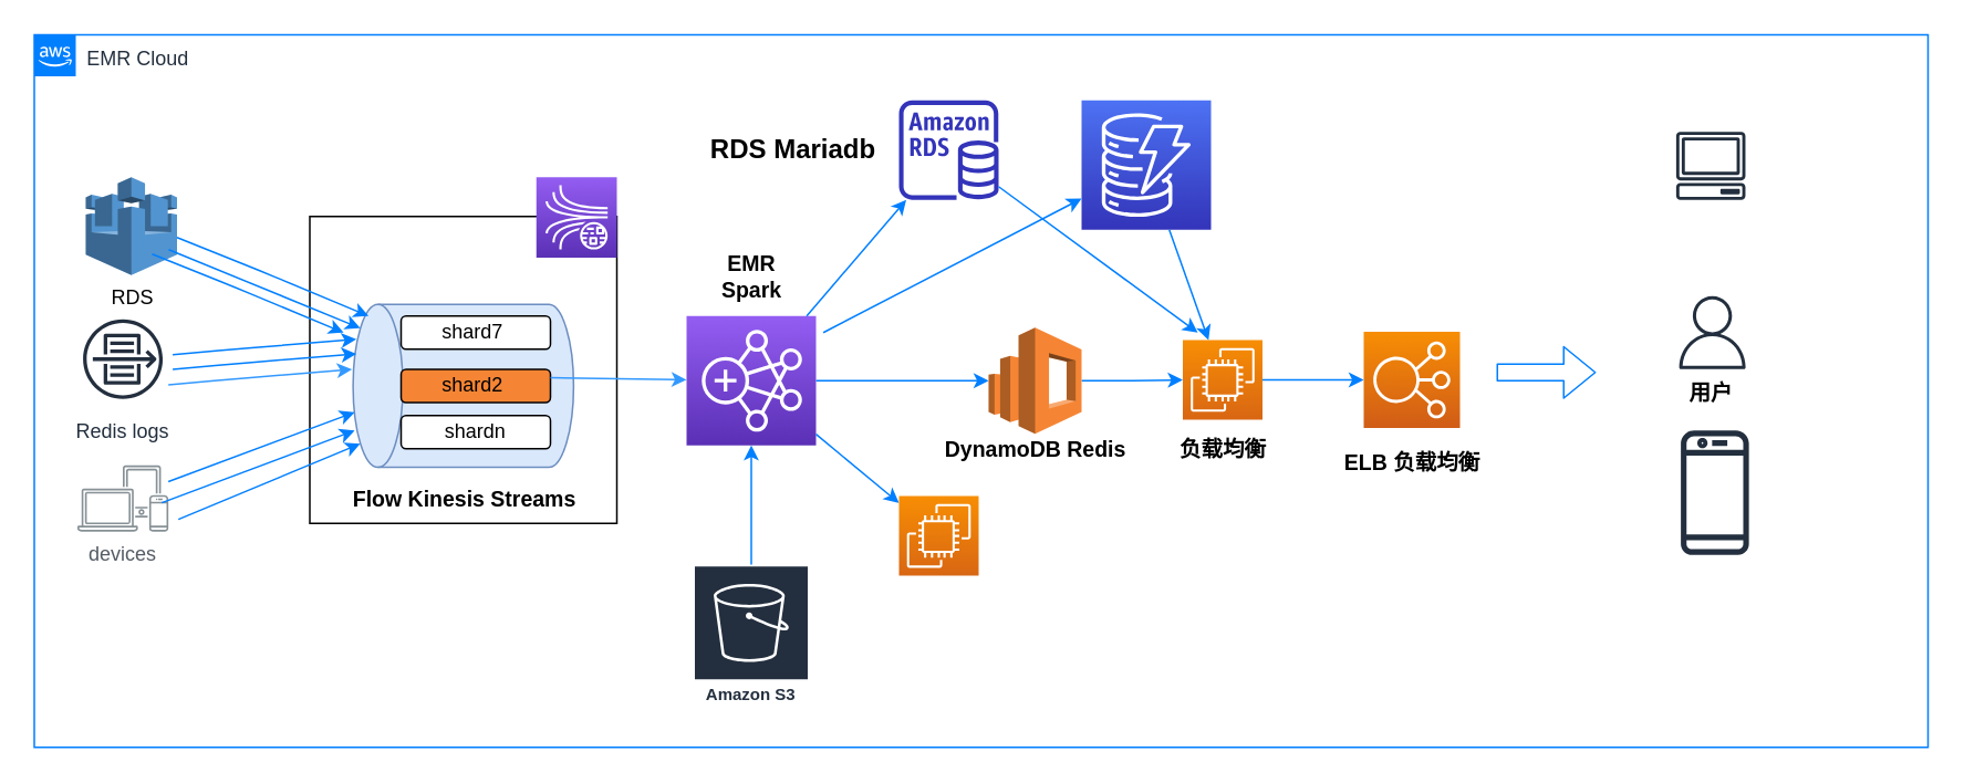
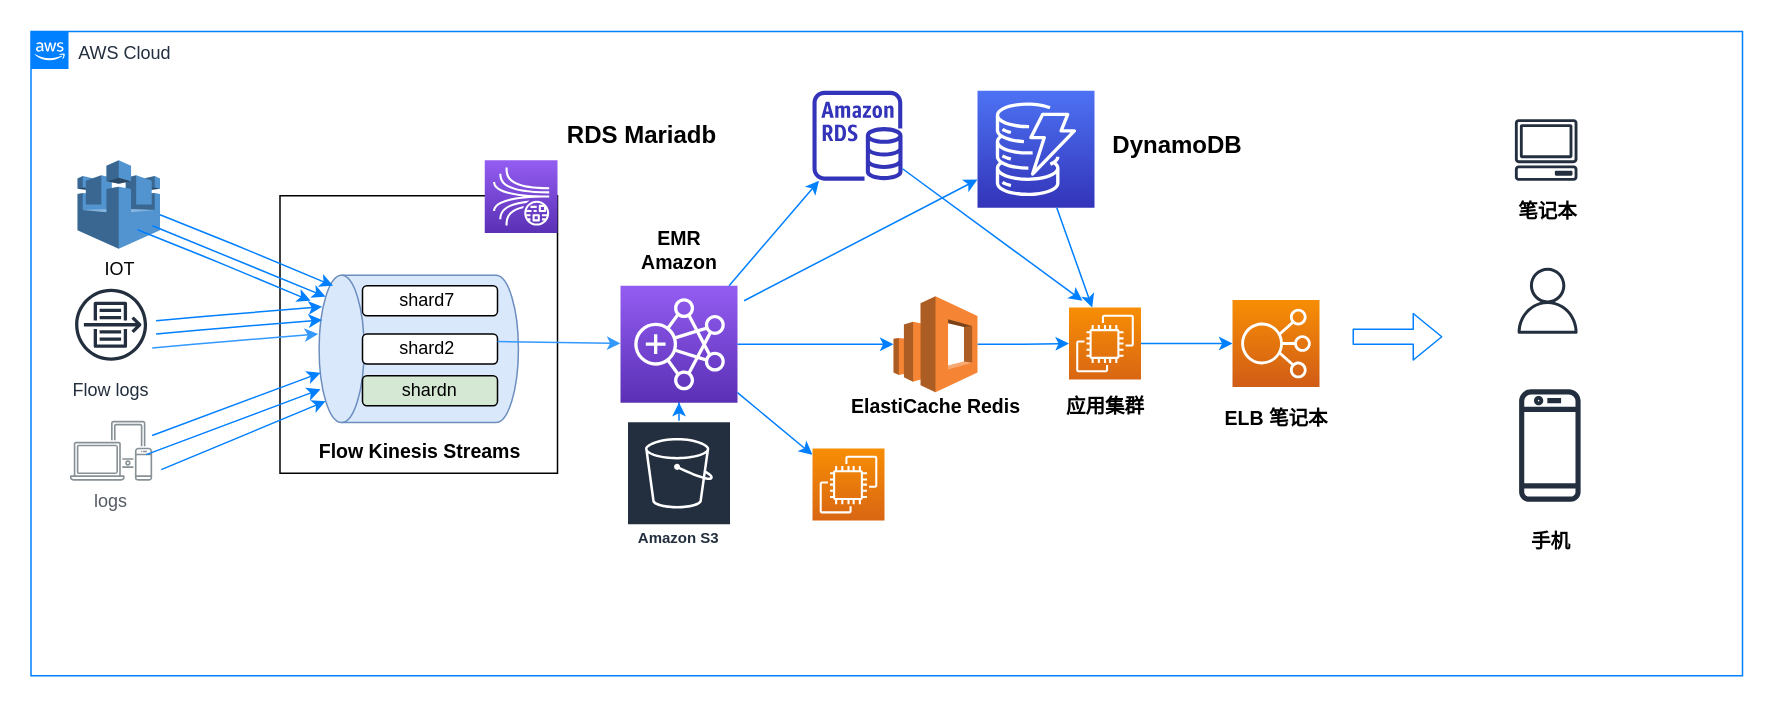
  <mxCell id="0" />
  <mxCell id="1" parent="0" />
- <mxCell id="2" value="EMR Cloud" style="points=[[0,0],[0.25,0],[0.5,0],[0.75,0],[1,0],[1,0.25],[1,0.5],[1,0.75],[1,1],[0.75,1],[0.5,1],[0.25,1],[0,1],[0,0.75],[0,0.5],[0,0.25]];outlineConnect=0;gradientColor=none;html=1;whiteSpace=wrap;fontSize=12;fontStyle=0;shape=mxgraph.aws4.group;grIcon=mxgraph.aws4.group_aws_cloud_alt;fillColor=none;verticalAlign=top;align=left;spacingLeft=30;fontColor=#232F3E;dashed=0;labelBackgroundColor=#ffffff;strokeColor=#007FFF;" parent="1" vertex="1"><mxGeometry x="20" y="20.5" width="1141" height="429.5" as="geometry" /></mxCell>
- <mxCell id="3" value="RDS" style="outlineConnect=0;dashed=0;verticalLabelPosition=bottom;verticalAlign=top;align=center;html=1;shape=mxgraph.aws3.aws_iot;fillColor=#5294CF;gradientColor=none;" vertex="1" parent="1"><mxGeometry x="51" y="106.25" width="55" height="59" as="geometry" /></mxCell>
- <mxCell id="4" value="Redis logs" style="outlineConnect=0;fontColor=#232F3E;gradientColor=none;strokeColor=#232F3E;fillColor=#ffffff;dashed=0;verticalLabelPosition=bottom;verticalAlign=top;align=center;html=1;fontSize=12;fontStyle=0;aspect=fixed;shape=mxgraph.aws4.resourceIcon;resIcon=mxgraph.aws4.flow_logs;" vertex="1" parent="1"><mxGeometry x="43.39" y="186" width="60" height="60" as="geometry" /></mxCell>
+ <mxCell id="2" value="AWS Cloud" style="points=[[0,0],[0.25,0],[0.5,0],[0.75,0],[1,0],[1,0.25],[1,0.5],[1,0.75],[1,1],[0.75,1],[0.5,1],[0.25,1],[0,1],[0,0.75],[0,0.5],[0,0.25]];outlineConnect=0;gradientColor=none;html=1;whiteSpace=wrap;fontSize=12;fontStyle=0;shape=mxgraph.aws4.group;grIcon=mxgraph.aws4.group_aws_cloud_alt;fillColor=none;verticalAlign=top;align=left;spacingLeft=30;fontColor=#232F3E;dashed=0;labelBackgroundColor=#ffffff;strokeColor=#007FFF;" parent="1" vertex="1"><mxGeometry x="20" y="20.5" width="1141" height="429.5" as="geometry" /></mxCell>
+ <mxCell id="3" value="IOT" style="outlineConnect=0;dashed=0;verticalLabelPosition=bottom;verticalAlign=top;align=center;html=1;shape=mxgraph.aws3.aws_iot;fillColor=#5294CF;gradientColor=none;" vertex="1" parent="1"><mxGeometry x="51" y="106.25" width="55" height="59" as="geometry" /></mxCell>
+ <mxCell id="4" value="Flow logs" style="outlineConnect=0;fontColor=#232F3E;gradientColor=none;strokeColor=#232F3E;fillColor=#ffffff;dashed=0;verticalLabelPosition=bottom;verticalAlign=top;align=center;html=1;fontSize=12;fontStyle=0;aspect=fixed;shape=mxgraph.aws4.resourceIcon;resIcon=mxgraph.aws4.flow_logs;" vertex="1" parent="1"><mxGeometry x="43.39" y="186" width="60" height="60" as="geometry" /></mxCell>
  <mxCell id="5" value="" style="edgeStyle=orthogonalEdgeStyle;rounded=0;orthogonalLoop=1;jettySize=auto;html=1;strokeColor=#007FFF;fontSize=13;" edge="1" parent="1" source="6" target="25"><mxGeometry relative="1" as="geometry" /></mxCell>
- <mxCell id="6" value="Amazon S3" style="outlineConnect=0;fontColor=#232F3E;gradientColor=none;strokeColor=#ffffff;fillColor=#232F3E;dashed=0;verticalLabelPosition=middle;verticalAlign=bottom;align=center;html=1;whiteSpace=wrap;fontSize=10;fontStyle=1;spacing=3;shape=mxgraph.aws4.productIcon;prIcon=mxgraph.aws4.s3;" vertex="1" parent="1"><mxGeometry x="417" y="340" width="70" height="88" as="geometry" /></mxCell>
+ <mxCell id="6" value="Amazon S3" style="outlineConnect=0;fontColor=#232F3E;gradientColor=none;strokeColor=#ffffff;fillColor=#232F3E;dashed=0;verticalLabelPosition=middle;verticalAlign=bottom;align=center;html=1;whiteSpace=wrap;fontSize=10;fontStyle=1;spacing=3;shape=mxgraph.aws4.productIcon;prIcon=mxgraph.aws4.s3;" vertex="1" parent="1"><mxGeometry x="417" y="280" width="70" height="88" as="geometry" /></mxCell>
  <mxCell id="7" value="&lt;br&gt;" style="whiteSpace=wrap;html=1;aspect=fixed;" vertex="1" parent="1"><mxGeometry x="186" y="130" width="185" height="185" as="geometry" /></mxCell>
  <mxCell id="8" value="" style="outlineConnect=0;fontColor=#232F3E;gradientColor=#945DF2;gradientDirection=north;fillColor=#5A30B5;strokeColor=#ffffff;dashed=0;verticalLabelPosition=bottom;verticalAlign=top;align=center;html=1;fontSize=12;fontStyle=0;aspect=fixed;shape=mxgraph.aws4.resourceIcon;resIcon=mxgraph.aws4.kinesis_data_streams;" vertex="1" parent="1"><mxGeometry x="322.5" y="106.25" width="48.5" height="48.5" as="geometry" /></mxCell>
- <mxCell id="9" value="devices" style="outlineConnect=0;gradientColor=none;fontColor=#545B64;strokeColor=none;fillColor=#879196;dashed=0;verticalLabelPosition=bottom;verticalAlign=top;align=center;html=1;fontSize=12;fontStyle=0;aspect=fixed;shape=mxgraph.aws4.illustration_devices;pointerEvents=1" vertex="1" parent="1"><mxGeometry x="45.99" y="280" width="54.79" height="40" as="geometry" /></mxCell>
+ <mxCell id="9" value="logs" style="outlineConnect=0;gradientColor=none;fontColor=#545B64;strokeColor=none;fillColor=#879196;dashed=0;verticalLabelPosition=bottom;verticalAlign=top;align=center;html=1;fontSize=12;fontStyle=0;aspect=fixed;shape=mxgraph.aws4.illustration_devices;pointerEvents=1" vertex="1" parent="1"><mxGeometry x="45.99" y="280" width="54.79" height="40" as="geometry" /></mxCell>
  <mxCell id="10" value="" style="shape=cylinder3;whiteSpace=wrap;html=1;boundedLbl=1;backgroundOutline=1;size=15;rotation=-90;fillColor=#dae8fc;strokeColor=#6c8ebf;" vertex="1" parent="1"><mxGeometry x="229.44" y="165.7" width="98.12" height="132.87" as="geometry" /></mxCell>
  <mxCell id="11" value="shard7&amp;nbsp;" style="rounded=1;whiteSpace=wrap;html=1;" vertex="1" parent="1"><mxGeometry x="241" y="190" width="90" height="20" as="geometry" /></mxCell>
- <mxCell id="12" value="shard2&amp;nbsp;" style="rounded=1;whiteSpace=wrap;html=1;fillColor=#f58534;" vertex="1" parent="1"><mxGeometry x="241" y="222.13" width="90" height="20" as="geometry" /></mxCell>
- <mxCell id="13" value="shardn" style="rounded=1;whiteSpace=wrap;html=1;" vertex="1" parent="1"><mxGeometry x="241" y="250" width="90" height="20" as="geometry" /></mxCell>
+ <mxCell id="12" value="shard2&amp;nbsp;" style="rounded=1;whiteSpace=wrap;html=1;" vertex="1" parent="1"><mxGeometry x="241" y="222.13" width="90" height="20" as="geometry" /></mxCell>
+ <mxCell id="13" value="shardn" style="rounded=1;whiteSpace=wrap;html=1;fillColor=#d5e8d4;" vertex="1" parent="1"><mxGeometry x="241" y="250" width="90" height="20" as="geometry" /></mxCell>
  <mxCell id="14" value="" style="endArrow=classic;html=1;entryX=0.338;entryY=0.007;entryDx=0;entryDy=0;entryPerimeter=0;fillColor=#d5e8d4;strokeColor=#007FFF;" edge="1" parent="1" source="9" target="10"><mxGeometry width="50" height="50" relative="1" as="geometry"><mxPoint x="511" y="400" as="sourcePoint" /><mxPoint x="561" y="350" as="targetPoint" /></mxGeometry></mxCell>
  <mxCell id="15" value="" style="endArrow=classic;html=1;fillColor=#d5e8d4;entryX=0.226;entryY=0.007;entryDx=0;entryDy=0;entryPerimeter=0;strokeColor=#007FFF;" edge="1" parent="1" target="10"><mxGeometry width="50" height="50" relative="1" as="geometry"><mxPoint x="96.82" y="302.614" as="sourcePoint" /><mxPoint x="201" y="270" as="targetPoint" /></mxGeometry></mxCell>
  <mxCell id="16" value="" style="endArrow=classic;html=1;entryX=0.145;entryY=0;entryDx=0;entryDy=4.35;entryPerimeter=0;fillColor=#d5e8d4;strokeColor=#007FFF;" edge="1" parent="1" target="10"><mxGeometry width="50" height="50" relative="1" as="geometry"><mxPoint x="106.82" y="312.614" as="sourcePoint" /><mxPoint x="206" y="282" as="targetPoint" /></mxGeometry></mxCell>
  <mxCell id="17" value="" style="endArrow=classic;html=1;fillColor=#d5e8d4;entryX=0.787;entryY=0.015;entryDx=0;entryDy=0;entryPerimeter=0;strokeColor=#007FFF;" edge="1" parent="1" source="4" target="10"><mxGeometry width="50" height="50" relative="1" as="geometry"><mxPoint x="106.82" y="312.614" as="sourcePoint" /><mxPoint x="211" y="280" as="targetPoint" /><Array as="points"><mxPoint x="141" y="210" /></Array></mxGeometry></mxCell>
  <mxCell id="18" value="" style="endArrow=classic;html=1;fillColor=#d5e8d4;entryX=0.787;entryY=0.015;entryDx=0;entryDy=0;entryPerimeter=0;strokeColor=#007FFF;" edge="1" parent="1"><mxGeometry width="50" height="50" relative="1" as="geometry"><mxPoint x="103.39" y="222.128" as="sourcePoint" /><mxPoint x="214.058" y="212.765" as="targetPoint" /><Array as="points"><mxPoint x="141" y="218.79" /></Array></mxGeometry></mxCell>
  <mxCell id="19" value="" style="endArrow=classic;html=1;fillColor=#d5e8d4;entryX=0.787;entryY=0.015;entryDx=0;entryDy=0;entryPerimeter=0;strokeColor=#3399FF;" edge="1" parent="1"><mxGeometry width="50" height="50" relative="1" as="geometry"><mxPoint x="100.78" y="231.498" as="sourcePoint" /><mxPoint x="211.448" y="222.135" as="targetPoint" /><Array as="points"><mxPoint x="138.39" y="228.16" /></Array></mxGeometry></mxCell>
  <mxCell id="20" value="" style="endArrow=classic;html=1;entryX=0.855;entryY=0;entryDx=0;entryDy=4.35;entryPerimeter=0;fillColor=#d5e8d4;strokeColor=#007FFF;" edge="1" parent="1" target="10"><mxGeometry width="50" height="50" relative="1" as="geometry"><mxPoint x="101" y="150" as="sourcePoint" /><mxPoint x="561" y="350" as="targetPoint" /></mxGeometry></mxCell>
  <mxCell id="21" value="" style="endArrow=classic;html=1;entryX=0.855;entryY=0;entryDx=0;entryDy=4.35;entryPerimeter=0;fillColor=#d5e8d4;strokeColor=#007FFF;" edge="1" parent="1"><mxGeometry width="50" height="50" relative="1" as="geometry"><mxPoint x="106" y="142.7" as="sourcePoint" /><mxPoint x="221.415" y="190.002" as="targetPoint" /><Array as="points"><mxPoint x="156" y="162.7" /></Array></mxGeometry></mxCell>
  <mxCell id="22" value="" style="endArrow=classic;html=1;entryX=0.855;entryY=0;entryDx=0;entryDy=4.35;entryPerimeter=0;fillColor=#d5e8d4;strokeColor=#007FFF;" edge="1" parent="1"><mxGeometry width="50" height="50" relative="1" as="geometry"><mxPoint x="91" y="152.7" as="sourcePoint" /><mxPoint x="206.415" y="200.002" as="targetPoint" /><Array as="points"><mxPoint x="141" y="172.7" /></Array></mxGeometry></mxCell>
  <mxCell id="23" value="&lt;b style=&quot;font-size: 13px;&quot;&gt;Flow Kinesis Streams&lt;/b&gt;" style="text;html=1;resizable=0;autosize=1;align=center;verticalAlign=middle;points=[];fillColor=none;strokeColor=none;rounded=0;strokeWidth=3;fontSize=13;" vertex="1" parent="1"><mxGeometry x="193.5" y="290" width="170" height="20" as="geometry" /></mxCell>
  <mxCell id="24" value="" style="edgeStyle=orthogonalEdgeStyle;rounded=0;orthogonalLoop=1;jettySize=auto;html=1;strokeColor=#007FFF;fontSize=13;" edge="1" parent="1" source="25" target="38"><mxGeometry relative="1" as="geometry" /></mxCell>
  <mxCell id="25" value="" style="outlineConnect=0;fontColor=#232F3E;gradientColor=#945DF2;gradientDirection=north;fillColor=#5A30B5;strokeColor=#ffffff;dashed=0;verticalLabelPosition=bottom;verticalAlign=top;align=center;html=1;fontSize=12;fontStyle=0;aspect=fixed;shape=mxgraph.aws4.resourceIcon;resIcon=mxgraph.aws4.emr;" vertex="1" parent="1"><mxGeometry x="413" y="190" width="78" height="78" as="geometry" /></mxCell>
  <mxCell id="26" value="" style="outlineConnect=0;fontColor=#232F3E;gradientColor=none;fillColor=#3334B9;strokeColor=none;dashed=0;verticalLabelPosition=bottom;verticalAlign=top;align=center;html=1;fontSize=12;fontStyle=0;aspect=fixed;pointerEvents=1;shape=mxgraph.aws4.rds_instance;" vertex="1" parent="1"><mxGeometry x="541" y="60" width="60" height="60" as="geometry" /></mxCell>
  <mxCell id="27" value="" style="endArrow=classic;html=1;fillColor=#d5e8d4;strokeColor=#3399FF;" edge="1" parent="1" target="25"><mxGeometry width="50" height="50" relative="1" as="geometry"><mxPoint x="331" y="227.178" as="sourcePoint" /><mxPoint x="441.668" y="217.815" as="targetPoint" /><Array as="points" /></mxGeometry></mxCell>
- <mxCell id="28" value="&lt;b&gt;EMR&lt;br&gt;Spark&lt;br&gt;&lt;/b&gt;" style="text;html=1;resizable=0;autosize=1;align=center;verticalAlign=middle;points=[];fillColor=none;strokeColor=none;rounded=0;strokeWidth=3;fontSize=13;" vertex="1" parent="1"><mxGeometry x="427" y="146" width="50" height="40" as="geometry" /></mxCell>
+ <mxCell id="28" value="&lt;b&gt;EMR&lt;br&gt;Amazon&lt;br&gt;&lt;/b&gt;" style="text;html=1;resizable=0;autosize=1;align=center;verticalAlign=middle;points=[];fillColor=none;strokeColor=none;rounded=0;strokeWidth=3;fontSize=13;" vertex="1" parent="1"><mxGeometry x="427" y="146" width="50" height="40" as="geometry" /></mxCell>
  <mxCell id="29" value="" style="endArrow=classic;html=1;strokeColor=#007FFF;fontSize=13;" edge="1" parent="1" source="25" target="26"><mxGeometry width="50" height="50" relative="1" as="geometry"><mxPoint x="501" y="215.25" as="sourcePoint" /><mxPoint x="551" y="165.25" as="targetPoint" /></mxGeometry></mxCell>
  <mxCell id="30" value="" style="endArrow=classic;html=1;strokeColor=#007FFF;fontSize=13;" edge="1" parent="1" source="25" target="32"><mxGeometry width="50" height="50" relative="1" as="geometry"><mxPoint x="511" y="225.25" as="sourcePoint" /><mxPoint x="537" y="280" as="targetPoint" /></mxGeometry></mxCell>
- <mxCell id="31" value="&lt;b&gt;负载均衡&lt;br&gt;&lt;/b&gt;" style="text;html=1;resizable=0;autosize=1;align=center;verticalAlign=middle;points=[];fillColor=none;strokeColor=none;rounded=0;strokeWidth=3;fontSize=13;" vertex="1" parent="1"><mxGeometry x="701" y="260" width="70" height="20" as="geometry" /></mxCell>
+ <mxCell id="31" value="&lt;b&gt;应用集群&lt;br&gt;&lt;/b&gt;" style="text;html=1;resizable=0;autosize=1;align=center;verticalAlign=middle;points=[];fillColor=none;strokeColor=none;rounded=0;strokeWidth=3;fontSize=13;" vertex="1" parent="1"><mxGeometry x="701" y="260" width="70" height="20" as="geometry" /></mxCell>
  <mxCell id="32" value="" style="outlineConnect=0;fontColor=#232F3E;gradientColor=#F78E04;gradientDirection=north;fillColor=#D86613;strokeColor=#ffffff;dashed=0;verticalLabelPosition=bottom;verticalAlign=top;align=center;html=1;fontSize=12;fontStyle=0;aspect=fixed;shape=mxgraph.aws4.resourceIcon;resIcon=mxgraph.aws4.ec2;fontFamily=Helvetica;" vertex="1" parent="1"><mxGeometry x="541" y="298.57" width="48" height="48" as="geometry" /></mxCell>
  <mxCell id="33" value="" style="edgeStyle=orthogonalEdgeStyle;rounded=0;orthogonalLoop=1;jettySize=auto;html=1;strokeColor=#007FFF;fontSize=13;" edge="1" parent="1" source="34" target="42"><mxGeometry relative="1" as="geometry" /></mxCell>
  <mxCell id="34" value="" style="outlineConnect=0;fontColor=#232F3E;gradientColor=#F78E04;gradientDirection=north;fillColor=#D86613;strokeColor=#ffffff;dashed=0;verticalLabelPosition=bottom;verticalAlign=top;align=center;html=1;fontSize=12;fontStyle=0;aspect=fixed;shape=mxgraph.aws4.resourceIcon;resIcon=mxgraph.aws4.ec2;fontFamily=Helvetica;" vertex="1" parent="1"><mxGeometry x="712" y="204.5" width="48" height="48" as="geometry" /></mxCell>
  <mxCell id="35" value="" style="outlineConnect=0;fontColor=#232F3E;gradientColor=#4D72F3;gradientDirection=north;fillColor=#3334B9;strokeColor=#ffffff;dashed=0;verticalLabelPosition=bottom;verticalAlign=top;align=center;html=1;fontSize=12;fontStyle=0;aspect=fixed;shape=mxgraph.aws4.resourceIcon;resIcon=mxgraph.aws4.dynamodb;" vertex="1" parent="1"><mxGeometry x="651" y="60" width="78" height="78" as="geometry" /></mxCell>
  <mxCell id="36" value="" style="endArrow=classic;html=1;strokeColor=#007FFF;fontSize=13;" edge="1" parent="1" target="35"><mxGeometry width="50" height="50" relative="1" as="geometry"><mxPoint x="495.388" y="200" as="sourcePoint" /><mxPoint x="555.317" y="130" as="targetPoint" /></mxGeometry></mxCell>
  <mxCell id="37" value="" style="edgeStyle=orthogonalEdgeStyle;rounded=0;orthogonalLoop=1;jettySize=auto;html=1;strokeColor=#007FFF;fontSize=13;" edge="1" parent="1" source="38" target="34"><mxGeometry relative="1" as="geometry" /></mxCell>
  <mxCell id="38" value="" style="outlineConnect=0;dashed=0;verticalLabelPosition=bottom;verticalAlign=top;align=center;html=1;shape=mxgraph.aws3.elasticsearch_service;fillColor=#F58534;gradientColor=none;strokeColor=#007FFF;strokeWidth=3;fontSize=13;" vertex="1" parent="1"><mxGeometry x="595" y="197" width="56" height="64" as="geometry" /></mxCell>
- <mxCell id="39" value="&lt;b&gt;DynamoDB Redis&lt;br&gt;&lt;/b&gt;" style="text;html=1;resizable=0;autosize=1;align=center;verticalAlign=middle;points=[];fillColor=none;strokeColor=none;rounded=0;strokeWidth=3;fontSize=13;" vertex="1" parent="1"><mxGeometry x="558" y="260" width="130" height="20" as="geometry" /></mxCell>
+ <mxCell id="39" value="&lt;b&gt;ElastiCache Redis&lt;br&gt;&lt;/b&gt;" style="text;html=1;resizable=0;autosize=1;align=center;verticalAlign=middle;points=[];fillColor=none;strokeColor=none;rounded=0;strokeWidth=3;fontSize=13;" vertex="1" parent="1"><mxGeometry x="558" y="260" width="130" height="20" as="geometry" /></mxCell>
  <mxCell id="40" value="" style="endArrow=classic;html=1;strokeColor=#007FFF;fontSize=13;" edge="1" parent="1" source="26"><mxGeometry width="50" height="50" relative="1" as="geometry"><mxPoint x="495.388" y="200" as="sourcePoint" /><mxPoint x="721" y="200" as="targetPoint" /></mxGeometry></mxCell>
  <mxCell id="41" value="" style="endArrow=classic;html=1;strokeColor=#007FFF;fontSize=13;" edge="1" parent="1" source="35" target="34"><mxGeometry width="50" height="50" relative="1" as="geometry"><mxPoint x="611" y="125.182" as="sourcePoint" /><mxPoint x="722" y="218.355" as="targetPoint" /></mxGeometry></mxCell>
  <mxCell id="42" value="" style="outlineConnect=0;fontColor=#232F3E;gradientColor=#F78E04;gradientDirection=north;fillColor=#D05C17;strokeColor=#ffffff;dashed=0;verticalLabelPosition=bottom;verticalAlign=top;align=center;html=1;fontSize=12;fontStyle=0;aspect=fixed;shape=mxgraph.aws4.resourceIcon;resIcon=mxgraph.aws4.elastic_load_balancing;" vertex="1" parent="1"><mxGeometry x="821" y="199.5" width="58" height="58" as="geometry" /></mxCell>
- <mxCell id="43" value="&lt;b&gt;ELB 负载均衡&lt;br&gt;&lt;/b&gt;" style="text;html=1;resizable=0;autosize=1;align=center;verticalAlign=middle;points=[];fillColor=none;strokeColor=none;rounded=0;strokeWidth=3;fontSize=13;" vertex="1" parent="1"><mxGeometry x="800" y="268" width="100" height="20" as="geometry" /></mxCell>
+ <mxCell id="43" value="&lt;b&gt;ELB 笔记本&lt;br&gt;&lt;/b&gt;" style="text;html=1;resizable=0;autosize=1;align=center;verticalAlign=middle;points=[];fillColor=none;strokeColor=none;rounded=0;strokeWidth=3;fontSize=13;" vertex="1" parent="1"><mxGeometry x="800" y="268" width="100" height="20" as="geometry" /></mxCell>
  <mxCell id="44" value="" style="outlineConnect=0;fontColor=#232F3E;gradientColor=none;fillColor=#232F3E;strokeColor=none;dashed=0;verticalLabelPosition=bottom;verticalAlign=top;align=center;html=1;fontSize=12;fontStyle=0;aspect=fixed;pointerEvents=1;shape=mxgraph.aws4.user;" vertex="1" parent="1"><mxGeometry x="1009.08" y="178" width="44" height="44" as="geometry" /></mxCell>
  <mxCell id="45" value="" style="outlineConnect=0;fontColor=#232F3E;gradientColor=none;fillColor=#232F3E;strokeColor=none;dashed=0;verticalLabelPosition=bottom;verticalAlign=top;align=center;html=1;fontSize=12;fontStyle=0;aspect=fixed;pointerEvents=1;shape=mxgraph.aws4.mobile_client;" vertex="1" parent="1"><mxGeometry x="1012.08" y="257.5" width="41" height="78" as="geometry" /></mxCell>
  <mxCell id="46" value="" style="outlineConnect=0;fontColor=#232F3E;gradientColor=none;fillColor=#232F3E;strokeColor=none;dashed=0;verticalLabelPosition=bottom;verticalAlign=top;align=center;html=1;fontSize=12;fontStyle=0;aspect=fixed;pointerEvents=1;shape=mxgraph.aws4.client;" vertex="1" parent="1"><mxGeometry x="1009.08" y="79" width="42.08" height="41" as="geometry" /></mxCell>
- <mxCell id="47" value="&lt;b&gt;用户&lt;br&gt;&lt;/b&gt;" style="text;html=1;resizable=0;autosize=1;align=center;verticalAlign=middle;points=[];fillColor=none;strokeColor=none;rounded=0;strokeWidth=3;fontSize=13;" vertex="1" parent="1"><mxGeometry x="1010.12" y="226" width="40" height="20" as="geometry" /></mxCell>
+ <mxCell id="48" value="&lt;b&gt;手机&lt;br&gt;&lt;/b&gt;" style="text;html=1;resizable=0;autosize=1;align=center;verticalAlign=middle;points=[];fillColor=none;strokeColor=none;rounded=0;strokeWidth=3;fontSize=13;" vertex="1" parent="1"><mxGeometry x="1013.08" y="350" width="40" height="20" as="geometry" /></mxCell>
+ <mxCell id="49" value="&lt;b&gt;笔记本&lt;br&gt;&lt;/b&gt;" style="text;html=1;resizable=0;autosize=1;align=center;verticalAlign=middle;points=[];fillColor=none;strokeColor=none;rounded=0;strokeWidth=3;fontSize=13;" vertex="1" parent="1"><mxGeometry x="1006.08" y="130" width="50" height="20" as="geometry" /></mxCell>
  <mxCell id="50" value="" style="shape=flexArrow;endArrow=classic;html=1;strokeColor=#007FFF;fontSize=13;" edge="1" parent="1"><mxGeometry width="50" height="50" relative="1" as="geometry"><mxPoint x="901" y="224" as="sourcePoint" /><mxPoint x="961" y="224" as="targetPoint" /></mxGeometry></mxCell>
- <mxCell id="52" value="&lt;span&gt;&lt;font face=&quot;微软雅黑, sans-serif&quot;&gt;&lt;span style=&quot;font-size: 16px ; background-color: rgb(255 , 255 , 255)&quot;&gt;RDS Mariadb&lt;/span&gt;&lt;/font&gt;&lt;br&gt;&lt;/span&gt;" style="text;html=1;resizable=0;autosize=1;align=center;verticalAlign=middle;points=[];fillColor=none;strokeColor=none;rounded=0;strokeWidth=3;fontSize=13;fontStyle=1" vertex="1" parent="1"><mxGeometry x="417" y="79" width="120" height="20" as="geometry" /></mxCell>
+ <mxCell id="51" value="&lt;span lang=&quot;EN-US&quot; style=&quot;font-size: 12.0pt ; font-family: &amp;quot;微软雅黑&amp;quot; , sans-serif ; background: white&quot;&gt;DynamoDB&lt;/span&gt;&lt;span&gt;&lt;br&gt;&lt;/span&gt;" style="text;html=1;resizable=0;autosize=1;align=center;verticalAlign=middle;points=[];fillColor=none;strokeColor=none;rounded=0;strokeWidth=3;fontSize=13;fontStyle=1" vertex="1" parent="1"><mxGeometry x="729" y="86.25" width="110" height="20" as="geometry" /></mxCell>
+ <mxCell id="52" value="&lt;span&gt;&lt;font face=&quot;微软雅黑, sans-serif&quot;&gt;&lt;span style=&quot;font-size: 16px ; background-color: rgb(255 , 255 , 255)&quot;&gt;RDS Mariadb&lt;/span&gt;&lt;/font&gt;&lt;br&gt;&lt;/span&gt;" style="text;html=1;resizable=0;autosize=1;align=center;verticalAlign=middle;points=[];fillColor=none;strokeColor=none;rounded=0;strokeWidth=3;fontSize=13;fontStyle=1" vertex="1" parent="1"><mxGeometry x="367" y="79" width="120" height="20" as="geometry" /></mxCell>
